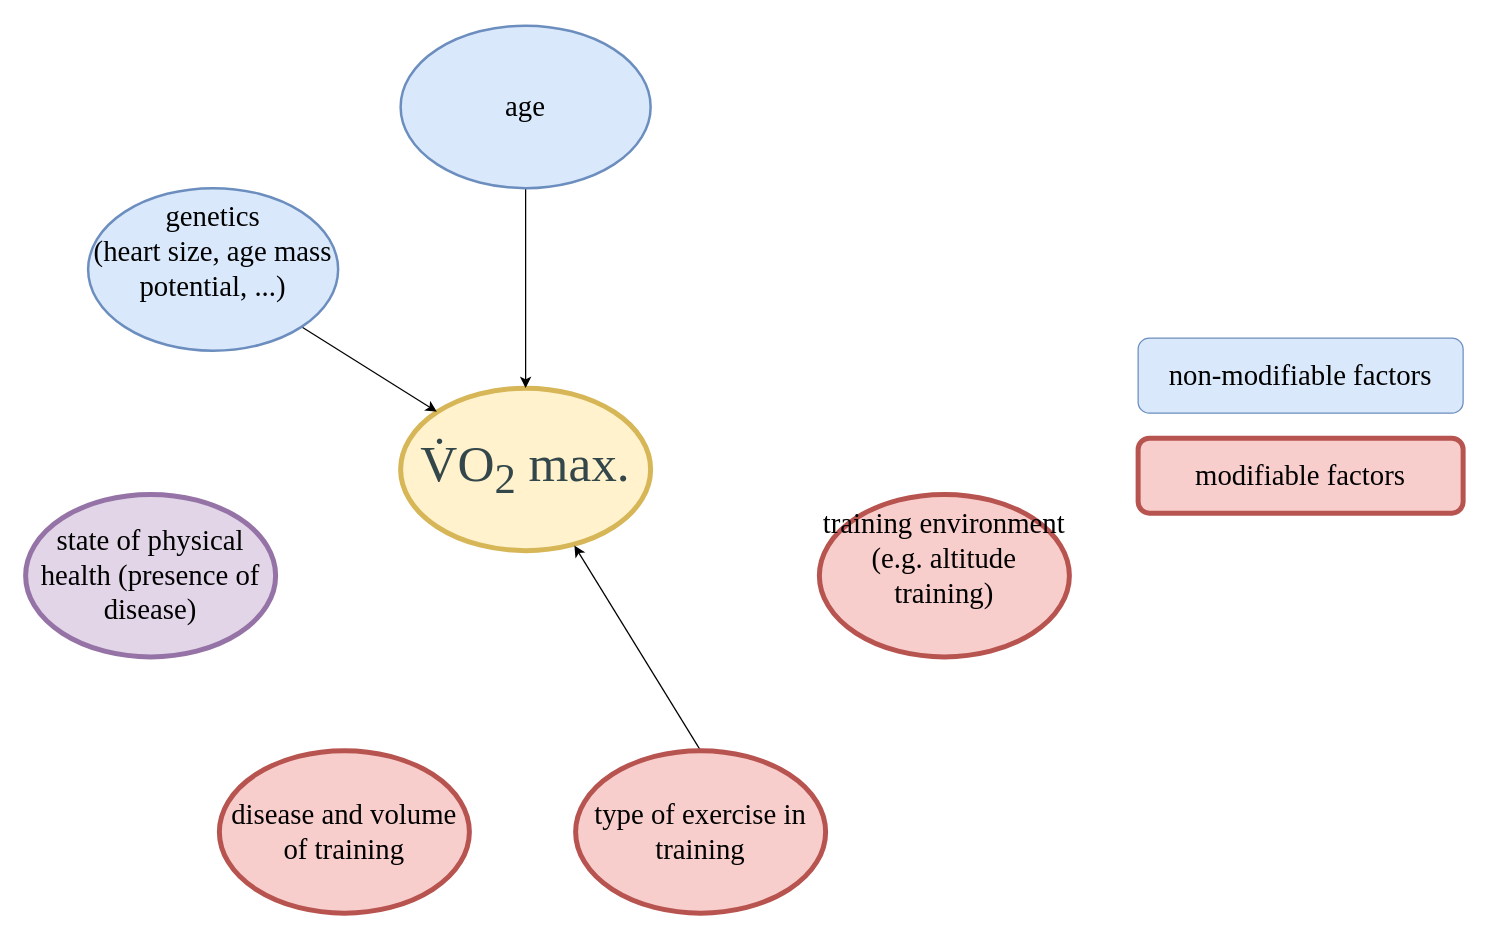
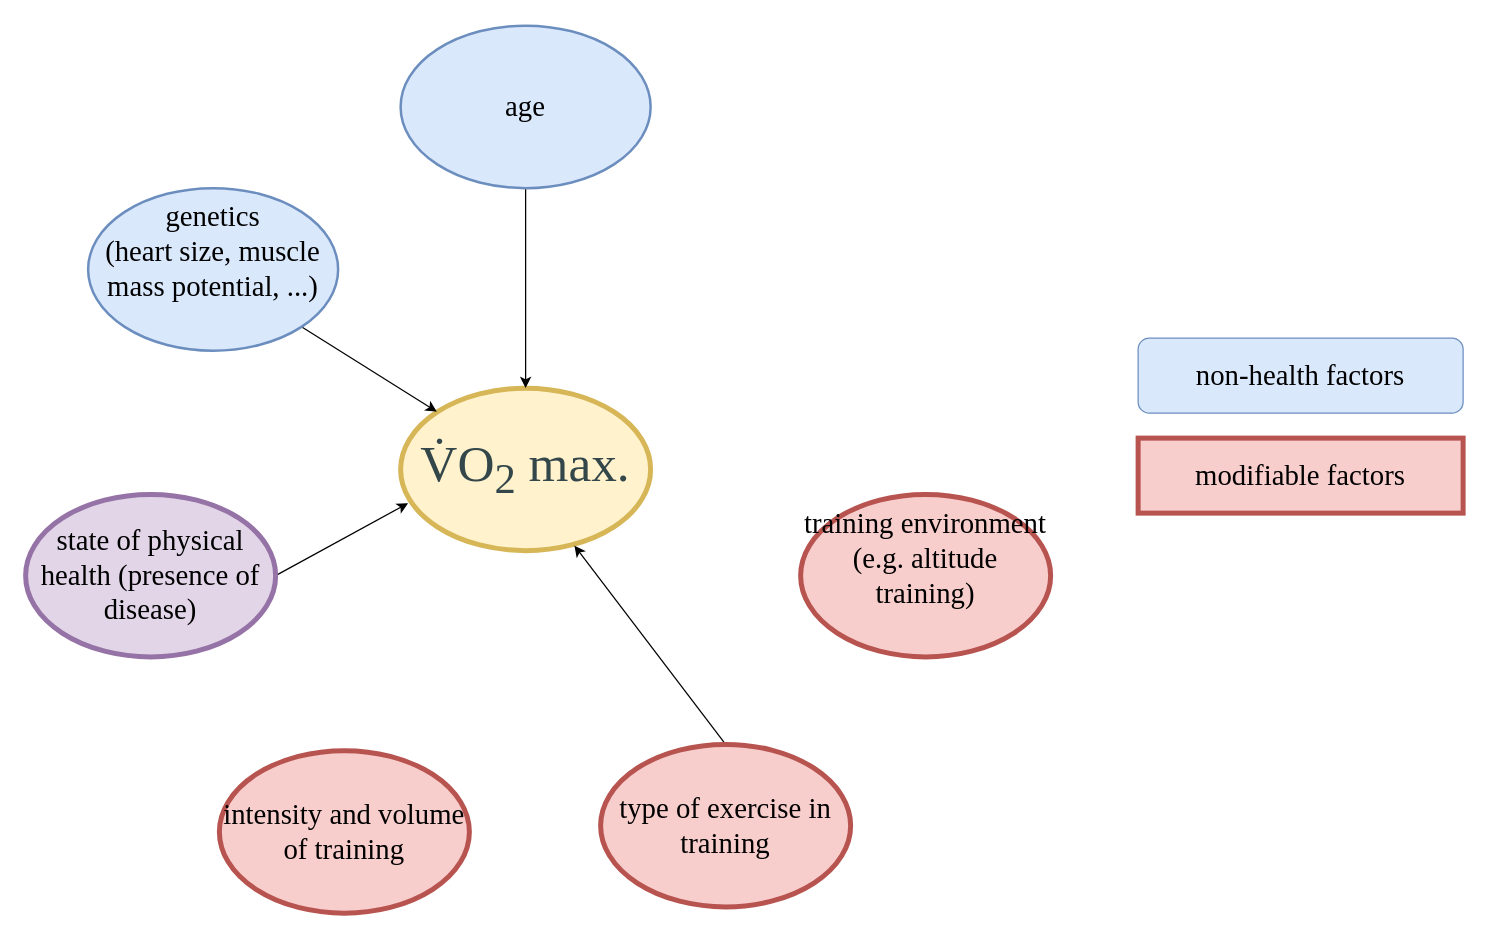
  <mxCell id="0" />
  <mxCell id="1" parent="0" />
  <mxCell id="2" value="&lt;font face=&quot;Atkinson Hyperlegible&quot; data-font-src=&quot;https://fonts.googleapis.com/css?family=Atkinson+Hyperlegible&quot; style=&quot;font-size: 41px&quot;&gt;&lt;span style=&quot;margin: 0px ; padding: 0px ; border: 0px ; font-stretch: inherit ; line-height: inherit ; vertical-align: baseline ; color: rgb(51 , 71 , 75) ; text-align: left&quot;&gt;V̇&lt;/span&gt;&lt;span style=&quot;color: rgb(51 , 71 , 75) ; text-align: left&quot;&gt;O&lt;sub&gt;2&lt;/sub&gt; max.&lt;/span&gt;&lt;/font&gt;" style="strokeWidth=4;html=1;shape=mxgraph.flowchart.start_1;whiteSpace=wrap;fillColor=#fff2cc;strokeColor=#d6b656;" parent="1" vertex="1"><mxGeometry x="320" y="310" width="200" height="130" as="geometry" /></mxCell>
  <mxCell id="3" style="edgeStyle=none;rounded=0;orthogonalLoop=1;jettySize=auto;html=1;exitX=0.5;exitY=1;exitDx=0;exitDy=0;exitPerimeter=0;entryX=0.5;entryY=0;entryDx=0;entryDy=0;entryPerimeter=0;" parent="1" source="4" target="2" edge="1"><mxGeometry relative="1" as="geometry" /></mxCell>
  <mxCell id="4" value="&lt;font face=&quot;Atkinson Hyperlegible&quot; data-font-src=&quot;https://fonts.googleapis.com/css?family=Atkinson+Hyperlegible&quot; style=&quot;font-size: 23px&quot;&gt;age&lt;/font&gt;" style="strokeWidth=2;html=1;shape=mxgraph.flowchart.start_1;whiteSpace=wrap;fillColor=#dae8fc;strokeColor=#6c8ebf;" parent="1" vertex="1"><mxGeometry x="320" y="20" width="200" height="130" as="geometry" /></mxCell>
- <mxCell id="5" value="&lt;font style=&quot;font-size: 23px&quot; face=&quot;Atkinson Hyperlegible&quot; data-font-src=&quot;https://fonts.googleapis.com/css?family=Atkinson+Hyperlegible&quot;&gt;disease and volume of training&lt;/font&gt;" style="strokeWidth=4;html=1;shape=mxgraph.flowchart.start_1;whiteSpace=wrap;fillColor=#f8cecc;strokeColor=#b85450;" parent="1" vertex="1"><mxGeometry x="175" y="600" width="200" height="130" as="geometry" /></mxCell>
+ <mxCell id="5" value="&lt;font style=&quot;font-size: 23px&quot; face=&quot;Atkinson Hyperlegible&quot; data-font-src=&quot;https://fonts.googleapis.com/css?family=Atkinson+Hyperlegible&quot;&gt;intensity and volume of training&lt;/font&gt;" style="strokeWidth=4;html=1;shape=mxgraph.flowchart.start_1;whiteSpace=wrap;fillColor=#f8cecc;strokeColor=#b85450;" parent="1" vertex="1"><mxGeometry x="175" y="600" width="200" height="130" as="geometry" /></mxCell>
  <mxCell id="6" style="edgeStyle=none;rounded=0;orthogonalLoop=1;jettySize=auto;html=1;exitX=0.5;exitY=0;exitDx=0;exitDy=0;exitPerimeter=0;entryX=0.695;entryY=0.969;entryDx=0;entryDy=0;entryPerimeter=0;" parent="1" source="7" target="2" edge="1"><mxGeometry relative="1" as="geometry" /></mxCell>
- <mxCell id="7" value="&lt;font style=&quot;font-size: 23px&quot; face=&quot;Atkinson Hyperlegible&quot; data-font-src=&quot;https://fonts.googleapis.com/css?family=Atkinson+Hyperlegible&quot;&gt;type of exercise in training&lt;/font&gt;" style="strokeWidth=4;html=1;shape=mxgraph.flowchart.start_1;whiteSpace=wrap;fillColor=#f8cecc;strokeColor=#b85450;" parent="1" vertex="1"><mxGeometry x="460" y="600" width="200" height="130" as="geometry" /></mxCell>
+ <mxCell id="7" value="&lt;font style=&quot;font-size: 23px&quot; face=&quot;Atkinson Hyperlegible&quot; data-font-src=&quot;https://fonts.googleapis.com/css?family=Atkinson+Hyperlegible&quot;&gt;type of exercise in training&lt;/font&gt;" style="strokeWidth=4;html=1;shape=mxgraph.flowchart.start_1;whiteSpace=wrap;fillColor=#f8cecc;strokeColor=#b85450;" parent="1" vertex="1"><mxGeometry x="480" y="595" width="200" height="130" as="geometry" /></mxCell>
  <mxCell id="8" style="rounded=0;orthogonalLoop=1;jettySize=auto;html=1;exitX=0.855;exitY=0.855;exitDx=0;exitDy=0;exitPerimeter=0;entryX=0.145;entryY=0.145;entryDx=0;entryDy=0;entryPerimeter=0;strokeColor=none;" parent="1" source="10" target="2" edge="1"><mxGeometry relative="1" as="geometry" /></mxCell>
  <mxCell id="9" style="edgeStyle=none;rounded=0;orthogonalLoop=1;jettySize=auto;html=1;exitX=0.855;exitY=0.855;exitDx=0;exitDy=0;exitPerimeter=0;entryX=0.145;entryY=0.145;entryDx=0;entryDy=0;entryPerimeter=0;" parent="1" source="10" target="2" edge="1"><mxGeometry relative="1" as="geometry" /></mxCell>
- <mxCell id="10" value="&lt;font face=&quot;Atkinson Hyperlegible&quot; data-font-src=&quot;https://fonts.googleapis.com/css?family=Atkinson+Hyperlegible&quot; style=&quot;font-size: 23px&quot;&gt;genetics&lt;br&gt;(heart size, age mass potential, ...)&lt;br&gt;&lt;br&gt;&lt;/font&gt;" style="strokeWidth=2;html=1;shape=mxgraph.flowchart.start_1;whiteSpace=wrap;fillColor=#dae8fc;strokeColor=#6c8ebf;" parent="1" vertex="1"><mxGeometry x="70" y="150" width="200" height="130" as="geometry" /></mxCell>
+ <mxCell id="10" value="&lt;font face=&quot;Atkinson Hyperlegible&quot; data-font-src=&quot;https://fonts.googleapis.com/css?family=Atkinson+Hyperlegible&quot; style=&quot;font-size: 23px&quot;&gt;genetics&lt;br&gt;(heart size, muscle mass potential, ...)&lt;br&gt;&lt;br&gt;&lt;/font&gt;" style="strokeWidth=2;html=1;shape=mxgraph.flowchart.start_1;whiteSpace=wrap;fillColor=#dae8fc;strokeColor=#6c8ebf;" parent="1" vertex="1"><mxGeometry x="70" y="150" width="200" height="130" as="geometry" /></mxCell>
+ <mxCell id="11" style="edgeStyle=none;rounded=0;orthogonalLoop=1;jettySize=auto;html=1;exitX=1;exitY=0.5;exitDx=0;exitDy=0;exitPerimeter=0;entryX=0.03;entryY=0.708;entryDx=0;entryDy=0;entryPerimeter=0;" parent="1" source="12" target="2" edge="1"><mxGeometry relative="1" as="geometry" /></mxCell>
  <mxCell id="12" value="&lt;font style=&quot;font-size: 23px&quot; face=&quot;Atkinson Hyperlegible&quot; data-font-src=&quot;https://fonts.googleapis.com/css?family=Atkinson+Hyperlegible&quot;&gt;state of physical health (presence of disease)&lt;/font&gt;" style="strokeWidth=4;html=1;shape=mxgraph.flowchart.start_1;whiteSpace=wrap;fillColor=#e1d5e7;strokeColor=#9673a6;" parent="1" vertex="1"><mxGeometry x="20" y="395" width="200" height="130" as="geometry" /></mxCell>
- <mxCell id="13" value="&lt;font style=&quot;font-size: 23px&quot; face=&quot;Atkinson Hyperlegible&quot; data-font-src=&quot;https://fonts.googleapis.com/css?family=Atkinson+Hyperlegible&quot;&gt;training environment (e.g. altitude training)&lt;br&gt;&lt;br&gt;&lt;/font&gt;" style="strokeWidth=4;html=1;shape=mxgraph.flowchart.start_1;whiteSpace=wrap;fillColor=#f8cecc;strokeColor=#b85450;" parent="1" vertex="1"><mxGeometry x="655" y="395" width="200" height="130" as="geometry" /></mxCell>
- <mxCell id="14" value="&lt;font style=&quot;font-size: 23px&quot; face=&quot;Atkinson Hyperlegible&quot; data-font-src=&quot;https://fonts.googleapis.com/css?family=Atkinson+Hyperlegible&quot;&gt;non-modifiable factors&lt;/font&gt;" style="rounded=1;whiteSpace=wrap;html=1;fillColor=#dae8fc;strokeColor=#6c8ebf;" vertex="1" parent="1"><mxGeometry x="910" y="270" width="260" height="60" as="geometry" /></mxCell>
- <mxCell id="15" value="&lt;font style=&quot;font-size: 23px&quot; face=&quot;Atkinson Hyperlegible&quot; data-font-src=&quot;https://fonts.googleapis.com/css?family=Atkinson+Hyperlegible&quot;&gt;modifiable factors&lt;/font&gt;" style="rounded=1;whiteSpace=wrap;html=1;fillColor=#f8cecc;strokeColor=#b85450;strokeWidth=4;" vertex="1" parent="1"><mxGeometry x="910" y="350" width="260" height="60" as="geometry" /></mxCell>
+ <mxCell id="13" value="&lt;font style=&quot;font-size: 23px&quot; face=&quot;Atkinson Hyperlegible&quot; data-font-src=&quot;https://fonts.googleapis.com/css?family=Atkinson+Hyperlegible&quot;&gt;training environment (e.g. altitude training)&lt;br&gt;&lt;br&gt;&lt;/font&gt;" style="strokeWidth=4;html=1;shape=mxgraph.flowchart.start_1;whiteSpace=wrap;fillColor=#f8cecc;strokeColor=#b85450;" parent="1" vertex="1"><mxGeometry x="640" y="395" width="200" height="130" as="geometry" /></mxCell>
+ <mxCell id="14" value="&lt;font style=&quot;font-size: 23px&quot; face=&quot;Atkinson Hyperlegible&quot; data-font-src=&quot;https://fonts.googleapis.com/css?family=Atkinson+Hyperlegible&quot;&gt;non-health factors&lt;/font&gt;" style="rounded=1;whiteSpace=wrap;html=1;fillColor=#dae8fc;strokeColor=#6c8ebf;" vertex="1" parent="1"><mxGeometry x="910" y="270" width="260" height="60" as="geometry" /></mxCell>
+ <mxCell id="15" value="&lt;font style=&quot;font-size: 23px&quot; face=&quot;Atkinson Hyperlegible&quot; data-font-src=&quot;https://fonts.googleapis.com/css?family=Atkinson+Hyperlegible&quot;&gt;modifiable factors&lt;/font&gt;" style="whiteSpace=wrap;html=1;fillColor=#f8cecc;strokeColor=#b85450;strokeWidth=4;rounded=0;" vertex="1" parent="1"><mxGeometry x="910" y="350" width="260" height="60" as="geometry" /></mxCell>
